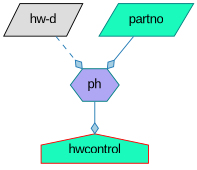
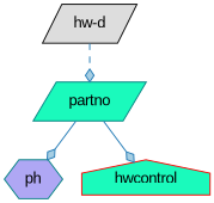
  strict digraph {
    node [color=teal fillcolor="#1AFABC" fontname=Arial shape=parallelogram style=filled]
    edge [arrowhead=diamond color="#1f78b4" fillcolor="#a6cee3" style=solid]
    n1 [color=black fillcolor="#DDDDDD" label="hw-d"]
    n2 [fillcolor="#AFA7F4" label=ph shape=hexagon]
    n3 [color=red label=hwcontrol shape=house]
    n4 [label=partno]
-   n1 -> n2 [style=dashed]
-   n2 -> n3
+   n1 -> n4 [style=dashed]
+   n4 -> n3
    n4 -> n2
  }
